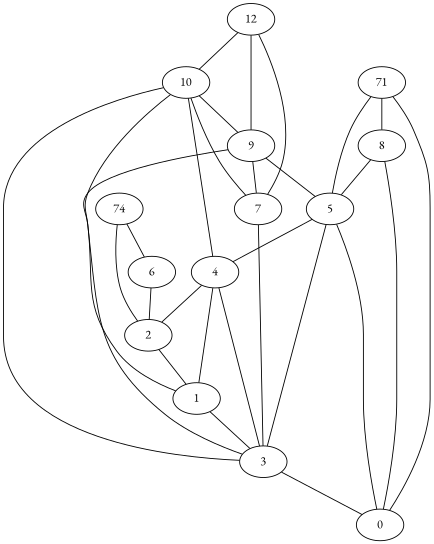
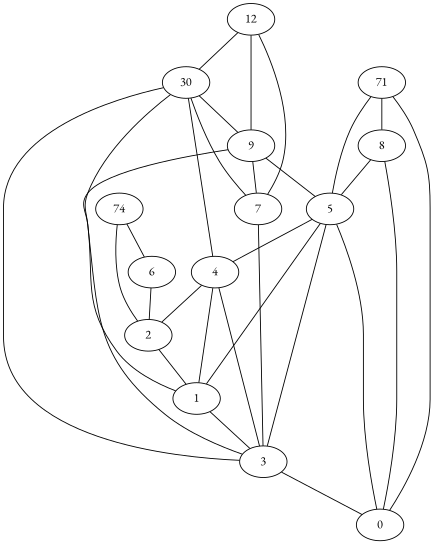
  digraph {
    fontname="EB Garamond"
    rankdir=BT
    node [fontname="EB Garamond"]
    edge [arrowhead=both fontname="EB Garamond"]
    0
    3
    5
    8
    n5 [label=71]
    4
-   10
+   10 [label=30]
    7
    9
    1
    12
    2
    6
    n14 [label=74]
    0 -> 3
    0 -> 5
    0 -> 8
    0 -> n5
    3 -> 5
    3 -> 4
    3 -> 10
    3 -> 7
    3 -> 9
    3 -> 1
    5 -> 8
    5 -> n5
    5 -> 9
    8 -> n5
    4 -> 5
    4 -> 10
    10 -> 12
    7 -> 10
    7 -> 9
    7 -> 12
    9 -> 10
    9 -> 12
+   1 -> 5
    1 -> 4
    1 -> 10
    1 -> 2
    2 -> 4
    2 -> 6
    2 -> n14
    6 -> n14
  }
